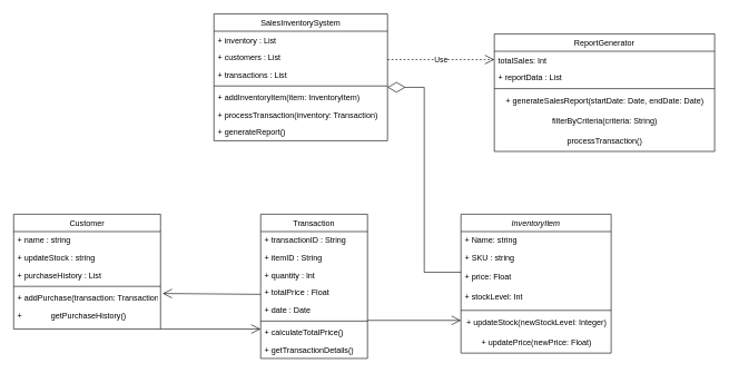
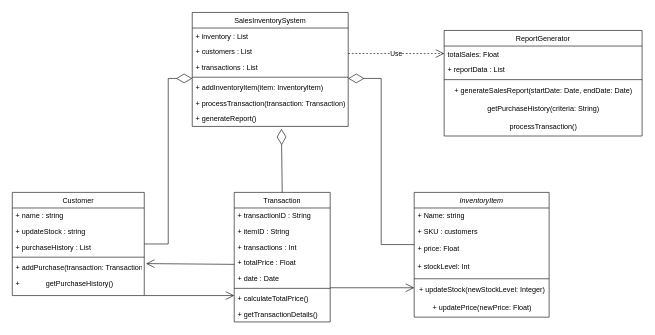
  <mxCell id="0" />
  <mxCell id="1" parent="0" />
  <mxCell id="2" value="Customer" style="swimlane;fontStyle=0;align=center;verticalAlign=top;childLayout=stackLayout;horizontal=1;startSize=26;horizontalStack=0;resizeParent=1;resizeLast=0;collapsible=1;marginBottom=0;rounded=0;shadow=0;strokeWidth=1;" vertex="1" parent="1"><mxGeometry x="20" y="320" width="220" height="172" as="geometry"><mxRectangle x="340" y="380" width="170" height="26" as="alternateBounds" /></mxGeometry></mxCell>
  <mxCell id="3" value="+ name : string" style="text;align=left;verticalAlign=top;spacingLeft=4;spacingRight=4;overflow=hidden;rotatable=0;points=[[0,0.5],[1,0.5]];portConstraint=eastwest;" vertex="1" parent="2"><mxGeometry y="26" width="220" height="26" as="geometry" /></mxCell>
  <mxCell id="4" value="+ updateStock : string" style="text;align=left;verticalAlign=top;spacingLeft=4;spacingRight=4;overflow=hidden;rotatable=0;points=[[0,0.5],[1,0.5]];portConstraint=eastwest;" vertex="1" parent="2"><mxGeometry y="52" width="220" height="26" as="geometry" /></mxCell>
  <mxCell id="5" value="+ purchaseHistory : List" style="text;align=left;verticalAlign=top;spacingLeft=4;spacingRight=4;overflow=hidden;rotatable=0;points=[[0,0.5],[1,0.5]];portConstraint=eastwest;" vertex="1" parent="2"><mxGeometry y="78" width="220" height="26" as="geometry" /></mxCell>
  <mxCell id="6" value="" style="line;html=1;strokeWidth=1;align=left;verticalAlign=middle;spacingTop=-1;spacingLeft=3;spacingRight=3;rotatable=0;labelPosition=right;points=[];portConstraint=eastwest;" vertex="1" parent="2"><mxGeometry y="104" width="220" height="8" as="geometry" /></mxCell>
  <mxCell id="7" value="+ addPurchase(transaction: Transaction)" style="text;align=left;verticalAlign=top;spacingLeft=4;spacingRight=4;overflow=hidden;rotatable=0;points=[[0,0.5],[1,0.5]];portConstraint=eastwest;" vertex="1" parent="2"><mxGeometry y="112" width="220" height="26" as="geometry" /></mxCell>
  <mxCell id="8" value="+             getPurchaseHistory()" style="text;align=left;verticalAlign=top;spacingLeft=4;spacingRight=4;overflow=hidden;rotatable=0;points=[[0,0.5],[1,0.5]];portConstraint=eastwest;" vertex="1" parent="2"><mxGeometry y="138" width="220" height="26" as="geometry" /></mxCell>
  <mxCell id="9" value="InventoryItem" style="swimlane;fontStyle=2;align=center;verticalAlign=top;childLayout=stackLayout;horizontal=1;startSize=26;horizontalStack=0;resizeParent=1;resizeLast=0;collapsible=1;marginBottom=0;rounded=0;shadow=0;strokeWidth=1;" vertex="1" parent="1"><mxGeometry x="690" y="320" width="225" height="208" as="geometry"><mxRectangle x="230" y="140" width="160" height="26" as="alternateBounds" /></mxGeometry></mxCell>
  <mxCell id="10" value="+ Name: string" style="text;align=left;verticalAlign=top;spacingLeft=4;spacingRight=4;overflow=hidden;rotatable=0;points=[[0,0.5],[1,0.5]];portConstraint=eastwest;" vertex="1" parent="9"><mxGeometry y="26" width="225" height="26" as="geometry" /></mxCell>
- <mxCell id="11" value="+ SKU : string" style="text;align=left;verticalAlign=top;spacingLeft=4;spacingRight=4;overflow=hidden;rotatable=0;points=[[0,0.5],[1,0.5]];portConstraint=eastwest;rounded=0;shadow=0;html=0;" vertex="1" parent="9"><mxGeometry y="52" width="225" height="28" as="geometry" /></mxCell>
+ <mxCell id="11" value="+ SKU : customers" style="text;align=left;verticalAlign=top;spacingLeft=4;spacingRight=4;overflow=hidden;rotatable=0;points=[[0,0.5],[1,0.5]];portConstraint=eastwest;rounded=0;shadow=0;html=0;" vertex="1" parent="9"><mxGeometry y="52" width="225" height="28" as="geometry" /></mxCell>
  <mxCell id="12" value="+ price: Float" style="text;align=left;verticalAlign=top;spacingLeft=4;spacingRight=4;overflow=hidden;rotatable=0;points=[[0,0.5],[1,0.5]];portConstraint=eastwest;rounded=0;shadow=0;html=0;" vertex="1" parent="9"><mxGeometry y="80" width="225" height="30" as="geometry" /></mxCell>
  <mxCell id="13" value="+ stockLevel: Int" style="text;align=left;verticalAlign=top;spacingLeft=4;spacingRight=4;overflow=hidden;rotatable=0;points=[[0,0.5],[1,0.5]];portConstraint=eastwest;" vertex="1" parent="9"><mxGeometry y="110" width="225" height="30" as="geometry" /></mxCell>
  <mxCell id="14" value="" style="line;html=1;strokeWidth=1;align=left;verticalAlign=middle;spacingTop=-1;spacingLeft=3;spacingRight=3;rotatable=0;labelPosition=right;points=[];portConstraint=eastwest;" vertex="1" parent="9"><mxGeometry y="140" width="225" height="8" as="geometry" /></mxCell>
  <mxCell id="15" value="+ updateStock(newStockLevel: Integer)" style="text;html=1;align=center;verticalAlign=middle;resizable=0;points=[];autosize=1;strokeColor=none;fillColor=none;" vertex="1" parent="9"><mxGeometry y="148" width="225" height="30" as="geometry" /></mxCell>
  <mxCell id="16" value="+ updatePrice(newPrice: Float)" style="text;html=1;align=center;verticalAlign=middle;resizable=0;points=[];autosize=1;strokeColor=none;fillColor=none;" vertex="1" parent="9"><mxGeometry y="178" width="225" height="30" as="geometry" /></mxCell>
  <mxCell id="17" value="SalesInventorySystem" style="swimlane;fontStyle=0;align=center;verticalAlign=top;childLayout=stackLayout;horizontal=1;startSize=26;horizontalStack=0;resizeParent=1;resizeLast=0;collapsible=1;marginBottom=0;rounded=0;shadow=0;strokeWidth=1;" vertex="1" parent="1"><mxGeometry x="320" y="20" width="260" height="190" as="geometry"><mxRectangle x="550" y="140" width="160" height="26" as="alternateBounds" /></mxGeometry></mxCell>
  <mxCell id="18" value="+ inventory : List" style="text;align=left;verticalAlign=top;spacingLeft=4;spacingRight=4;overflow=hidden;rotatable=0;points=[[0,0.5],[1,0.5]];portConstraint=eastwest;" vertex="1" parent="17"><mxGeometry y="26" width="260" height="26" as="geometry" /></mxCell>
  <mxCell id="19" value="+ customers : List" style="text;align=left;verticalAlign=top;spacingLeft=4;spacingRight=4;overflow=hidden;rotatable=0;points=[[0,0.5],[1,0.5]];portConstraint=eastwest;rounded=0;shadow=0;html=0;" vertex="1" parent="17"><mxGeometry y="52" width="260" height="26" as="geometry" /></mxCell>
  <mxCell id="20" value="+ transactions : List" style="text;align=left;verticalAlign=top;spacingLeft=4;spacingRight=4;overflow=hidden;rotatable=0;points=[[0,0.5],[1,0.5]];portConstraint=eastwest;rounded=0;shadow=0;html=0;" vertex="1" parent="17"><mxGeometry y="78" width="260" height="26" as="geometry" /></mxCell>
  <mxCell id="21" value="" style="line;html=1;strokeWidth=1;align=left;verticalAlign=middle;spacingTop=-1;spacingLeft=3;spacingRight=3;rotatable=0;labelPosition=right;points=[];portConstraint=eastwest;" vertex="1" parent="17"><mxGeometry y="104" width="260" height="8" as="geometry" /></mxCell>
  <mxCell id="22" value="+ addInventoryItem(item: InventoryItem)" style="text;align=left;verticalAlign=top;spacingLeft=4;spacingRight=4;overflow=hidden;rotatable=0;points=[[0,0.5],[1,0.5]];portConstraint=eastwest;" vertex="1" parent="17"><mxGeometry y="112" width="260" height="26" as="geometry" /></mxCell>
- <mxCell id="23" value="+ processTransaction(inventory: Transaction)" style="text;align=left;verticalAlign=top;spacingLeft=4;spacingRight=4;overflow=hidden;rotatable=0;points=[[0,0.5],[1,0.5]];portConstraint=eastwest;" vertex="1" parent="17"><mxGeometry y="138" width="260" height="26" as="geometry" /></mxCell>
+ <mxCell id="23" value="+ processTransaction(transaction: Transaction)" style="text;align=left;verticalAlign=top;spacingLeft=4;spacingRight=4;overflow=hidden;rotatable=0;points=[[0,0.5],[1,0.5]];portConstraint=eastwest;" vertex="1" parent="17"><mxGeometry y="138" width="260" height="26" as="geometry" /></mxCell>
  <mxCell id="24" value="+ generateReport()" style="text;align=left;verticalAlign=top;spacingLeft=4;spacingRight=4;overflow=hidden;rotatable=0;points=[[0,0.5],[1,0.5]];portConstraint=eastwest;" vertex="1" parent="17"><mxGeometry y="164" width="260" height="26" as="geometry" /></mxCell>
  <mxCell id="25" value="ReportGenerator" style="swimlane;fontStyle=0;align=center;verticalAlign=top;childLayout=stackLayout;horizontal=1;startSize=26;horizontalStack=0;resizeParent=1;resizeLast=0;collapsible=1;marginBottom=0;rounded=0;shadow=0;strokeWidth=1;" vertex="1" parent="1"><mxGeometry x="740" y="50" width="330" height="176" as="geometry"><mxRectangle x="130" y="380" width="160" height="26" as="alternateBounds" /></mxGeometry></mxCell>
- <mxCell id="26" value="totalSales: Int" style="text;align=left;verticalAlign=top;spacingLeft=4;spacingRight=4;overflow=hidden;rotatable=0;points=[[0,0.5],[1,0.5]];portConstraint=eastwest;" vertex="1" parent="25"><mxGeometry y="26" width="330" height="26" as="geometry" /></mxCell>
+ <mxCell id="26" value="totalSales: Float" style="text;align=left;verticalAlign=top;spacingLeft=4;spacingRight=4;overflow=hidden;rotatable=0;points=[[0,0.5],[1,0.5]];portConstraint=eastwest;" vertex="1" parent="25"><mxGeometry y="26" width="330" height="26" as="geometry" /></mxCell>
  <mxCell id="27" value="+ reportData : List" style="text;align=left;verticalAlign=top;spacingLeft=4;spacingRight=4;overflow=hidden;rotatable=0;points=[[0,0.5],[1,0.5]];portConstraint=eastwest;rounded=0;shadow=0;html=0;" vertex="1" parent="25"><mxGeometry y="52" width="330" height="26" as="geometry" /></mxCell>
  <mxCell id="28" value="" style="line;html=1;strokeWidth=1;align=left;verticalAlign=middle;spacingTop=-1;spacingLeft=3;spacingRight=3;rotatable=0;labelPosition=right;points=[];portConstraint=eastwest;" vertex="1" parent="25"><mxGeometry y="78" width="330" height="8" as="geometry" /></mxCell>
  <mxCell id="29" value="+ generateSalesReport(startDate: Date, endDate: Date)" style="text;html=1;align=center;verticalAlign=middle;resizable=0;points=[];autosize=1;strokeColor=none;fillColor=none;" vertex="1" parent="25"><mxGeometry y="86" width="330" height="30" as="geometry" /></mxCell>
- <mxCell id="30" value="filterByCriteria(criteria: String)" style="text;html=1;align=center;verticalAlign=middle;resizable=0;points=[];autosize=1;strokeColor=none;fillColor=none;" vertex="1" parent="25"><mxGeometry y="116" width="330" height="30" as="geometry" /></mxCell>
+ <mxCell id="30" value="getPurchaseHistory(criteria: String)" style="text;html=1;align=center;verticalAlign=middle;resizable=0;points=[];autosize=1;strokeColor=none;fillColor=none;" vertex="1" parent="25"><mxGeometry y="116" width="330" height="30" as="geometry" /></mxCell>
  <mxCell id="31" value="processTransaction()" style="text;html=1;align=center;verticalAlign=middle;resizable=0;points=[];autosize=1;strokeColor=none;fillColor=none;" vertex="1" parent="25"><mxGeometry y="146" width="330" height="30" as="geometry" /></mxCell>
  <mxCell id="32" value="Transaction" style="swimlane;fontStyle=0;align=center;verticalAlign=top;childLayout=stackLayout;horizontal=1;startSize=26;horizontalStack=0;resizeParent=1;resizeLast=0;collapsible=1;marginBottom=0;rounded=0;shadow=0;strokeWidth=1;" vertex="1" parent="1"><mxGeometry x="390" y="320" width="160" height="216" as="geometry"><mxRectangle x="340" y="380" width="170" height="26" as="alternateBounds" /></mxGeometry></mxCell>
  <mxCell id="33" value="+ transactionID : String " style="text;align=left;verticalAlign=top;spacingLeft=4;spacingRight=4;overflow=hidden;rotatable=0;points=[[0,0.5],[1,0.5]];portConstraint=eastwest;" vertex="1" parent="32"><mxGeometry y="26" width="160" height="26" as="geometry" /></mxCell>
  <mxCell id="34" value="+ itemID : String" style="text;align=left;verticalAlign=top;spacingLeft=4;spacingRight=4;overflow=hidden;rotatable=0;points=[[0,0.5],[1,0.5]];portConstraint=eastwest;" vertex="1" parent="32"><mxGeometry y="52" width="160" height="26" as="geometry" /></mxCell>
- <mxCell id="35" value="+ quantity : Int" style="text;align=left;verticalAlign=top;spacingLeft=4;spacingRight=4;overflow=hidden;rotatable=0;points=[[0,0.5],[1,0.5]];portConstraint=eastwest;" vertex="1" parent="32"><mxGeometry y="78" width="160" height="26" as="geometry" /></mxCell>
+ <mxCell id="35" value="+ transactions : Int" style="text;align=left;verticalAlign=top;spacingLeft=4;spacingRight=4;overflow=hidden;rotatable=0;points=[[0,0.5],[1,0.5]];portConstraint=eastwest;" vertex="1" parent="32"><mxGeometry y="78" width="160" height="26" as="geometry" /></mxCell>
  <mxCell id="36" value="+ totalPrice : Float" style="text;align=left;verticalAlign=top;spacingLeft=4;spacingRight=4;overflow=hidden;rotatable=0;points=[[0,0.5],[1,0.5]];portConstraint=eastwest;" vertex="1" parent="32"><mxGeometry y="104" width="160" height="26" as="geometry" /></mxCell>
  <mxCell id="37" value="+ date : Date" style="text;align=left;verticalAlign=top;spacingLeft=4;spacingRight=4;overflow=hidden;rotatable=0;points=[[0,0.5],[1,0.5]];portConstraint=eastwest;" vertex="1" parent="32"><mxGeometry y="130" width="160" height="26" as="geometry" /></mxCell>
  <mxCell id="38" value="" style="line;html=1;strokeWidth=1;align=left;verticalAlign=middle;spacingTop=-1;spacingLeft=3;spacingRight=3;rotatable=0;labelPosition=right;points=[];portConstraint=eastwest;" vertex="1" parent="32"><mxGeometry y="156" width="160" height="8" as="geometry" /></mxCell>
  <mxCell id="39" value="+ calculateTotalPrice()" style="text;align=left;verticalAlign=top;spacingLeft=4;spacingRight=4;overflow=hidden;rotatable=0;points=[[0,0.5],[1,0.5]];portConstraint=eastwest;" vertex="1" parent="32"><mxGeometry y="164" width="160" height="26" as="geometry" /></mxCell>
  <mxCell id="40" value="+ getTransactionDetails()" style="text;align=left;verticalAlign=top;spacingLeft=4;spacingRight=4;overflow=hidden;rotatable=0;points=[[0,0.5],[1,0.5]];portConstraint=eastwest;" vertex="1" parent="32"><mxGeometry y="190" width="160" height="26" as="geometry" /></mxCell>
  <mxCell id="41" value="" style="endArrow=open;endFill=1;endSize=12;html=1;rounded=0;" edge="1" parent="1"><mxGeometry width="160" relative="1" as="geometry"><mxPoint x="240" y="492" as="sourcePoint" /><mxPoint x="390" y="492" as="targetPoint" /></mxGeometry></mxCell>
  <mxCell id="42" value="" style="endArrow=open;endFill=1;endSize=12;html=1;rounded=0;entryX=1.014;entryY=0.258;entryDx=0;entryDy=0;entryPerimeter=0;" edge="1" parent="1" target="7"><mxGeometry width="160" relative="1" as="geometry"><mxPoint x="390" y="440" as="sourcePoint" /><mxPoint x="250" y="440" as="targetPoint" /></mxGeometry></mxCell>
+ <mxCell id="43" value="" style="endArrow=diamondThin;endFill=0;endSize=24;html=1;rounded=0;entryX=0;entryY=-0.077;entryDx=0;entryDy=0;entryPerimeter=0;edgeStyle=elbowEdgeStyle;" edge="1" parent="1" source="2" target="22"><mxGeometry width="160" relative="1" as="geometry"><mxPoint x="80" y="580" as="sourcePoint" /><mxPoint x="-39" y="812" as="targetPoint" /></mxGeometry></mxCell>
  <mxCell id="44" value="" style="endArrow=diamondThin;endFill=0;endSize=24;html=1;rounded=0;entryX=0;entryY=-0.077;entryDx=0;entryDy=0;entryPerimeter=0;edgeStyle=elbowEdgeStyle;" edge="1" parent="1"><mxGeometry width="160" relative="1" as="geometry"><mxPoint x="690" y="407" as="sourcePoint" /><mxPoint x="580" y="130" as="targetPoint" /></mxGeometry></mxCell>
  <mxCell id="45" value="Use" style="endArrow=open;endSize=12;dashed=1;html=1;rounded=0;" edge="1" parent="1"><mxGeometry width="160" relative="1" as="geometry"><mxPoint x="580" y="88.5" as="sourcePoint" /><mxPoint x="740" y="88.5" as="targetPoint" /></mxGeometry></mxCell>
  <mxCell id="46" value="" style="endArrow=open;endFill=1;endSize=12;html=1;rounded=0;" edge="1" parent="1"><mxGeometry width="160" relative="1" as="geometry"><mxPoint x="550" y="479" as="sourcePoint" /><mxPoint x="690" y="479" as="targetPoint" /></mxGeometry></mxCell>
+ <mxCell id="47" value="" style="endArrow=diamondThin;endFill=0;endSize=24;html=1;rounded=0;exitX=0.5;exitY=0;exitDx=0;exitDy=0;entryX=0.572;entryY=1.159;entryDx=0;entryDy=0;entryPerimeter=0;" edge="1" parent="1" source="32" target="24"><mxGeometry width="160" relative="1" as="geometry"><mxPoint x="460" y="270" as="sourcePoint" /><mxPoint x="570" y="270" as="targetPoint" /></mxGeometry></mxCell>
